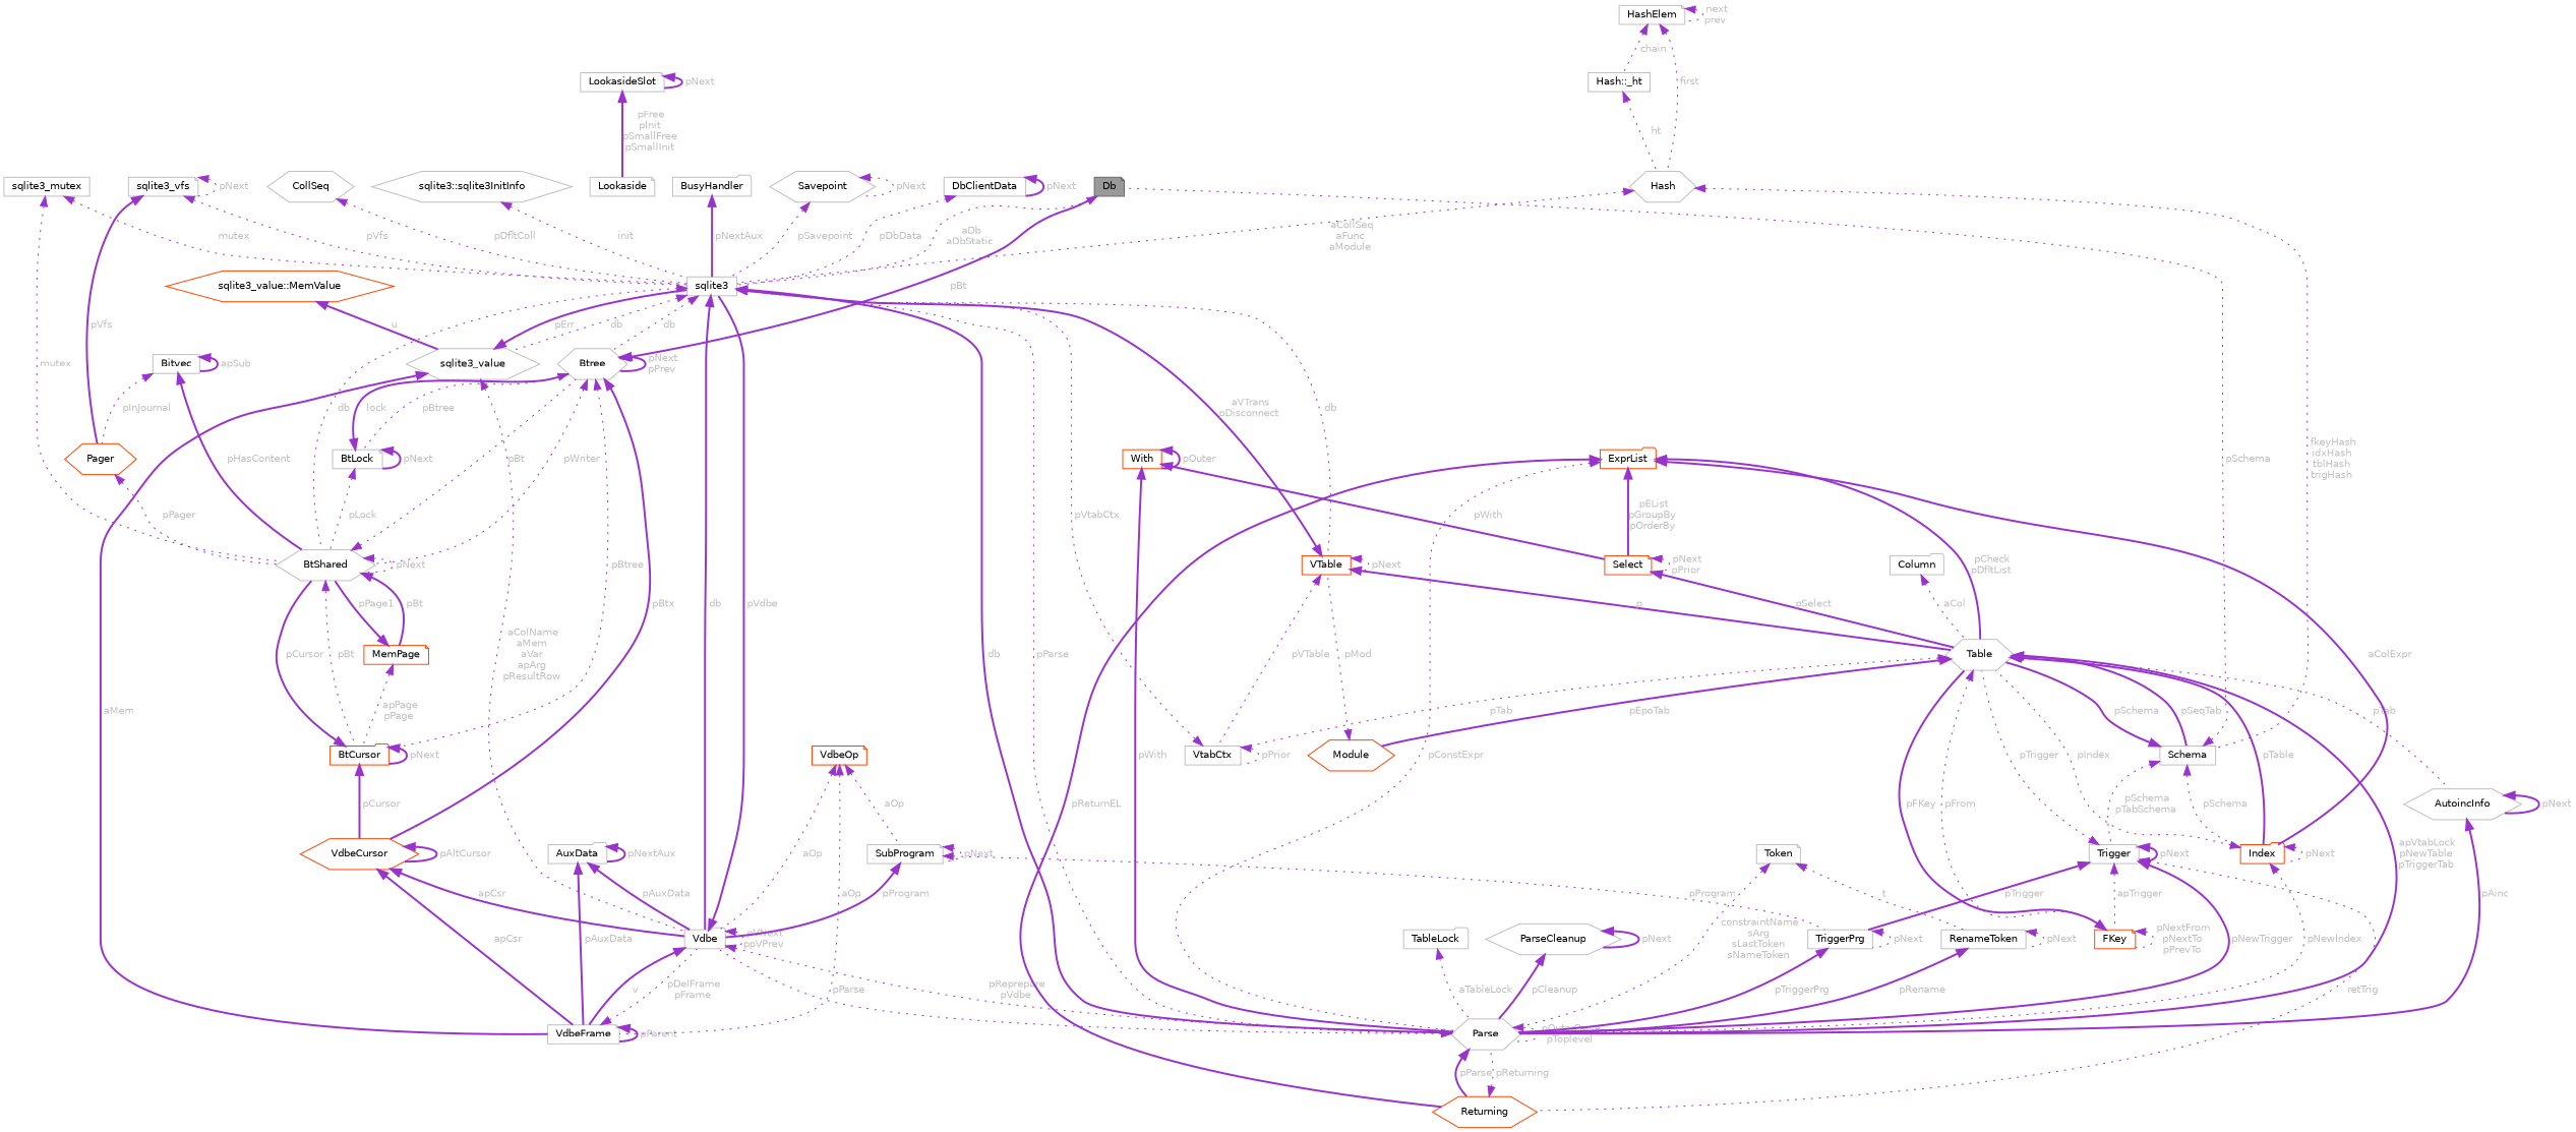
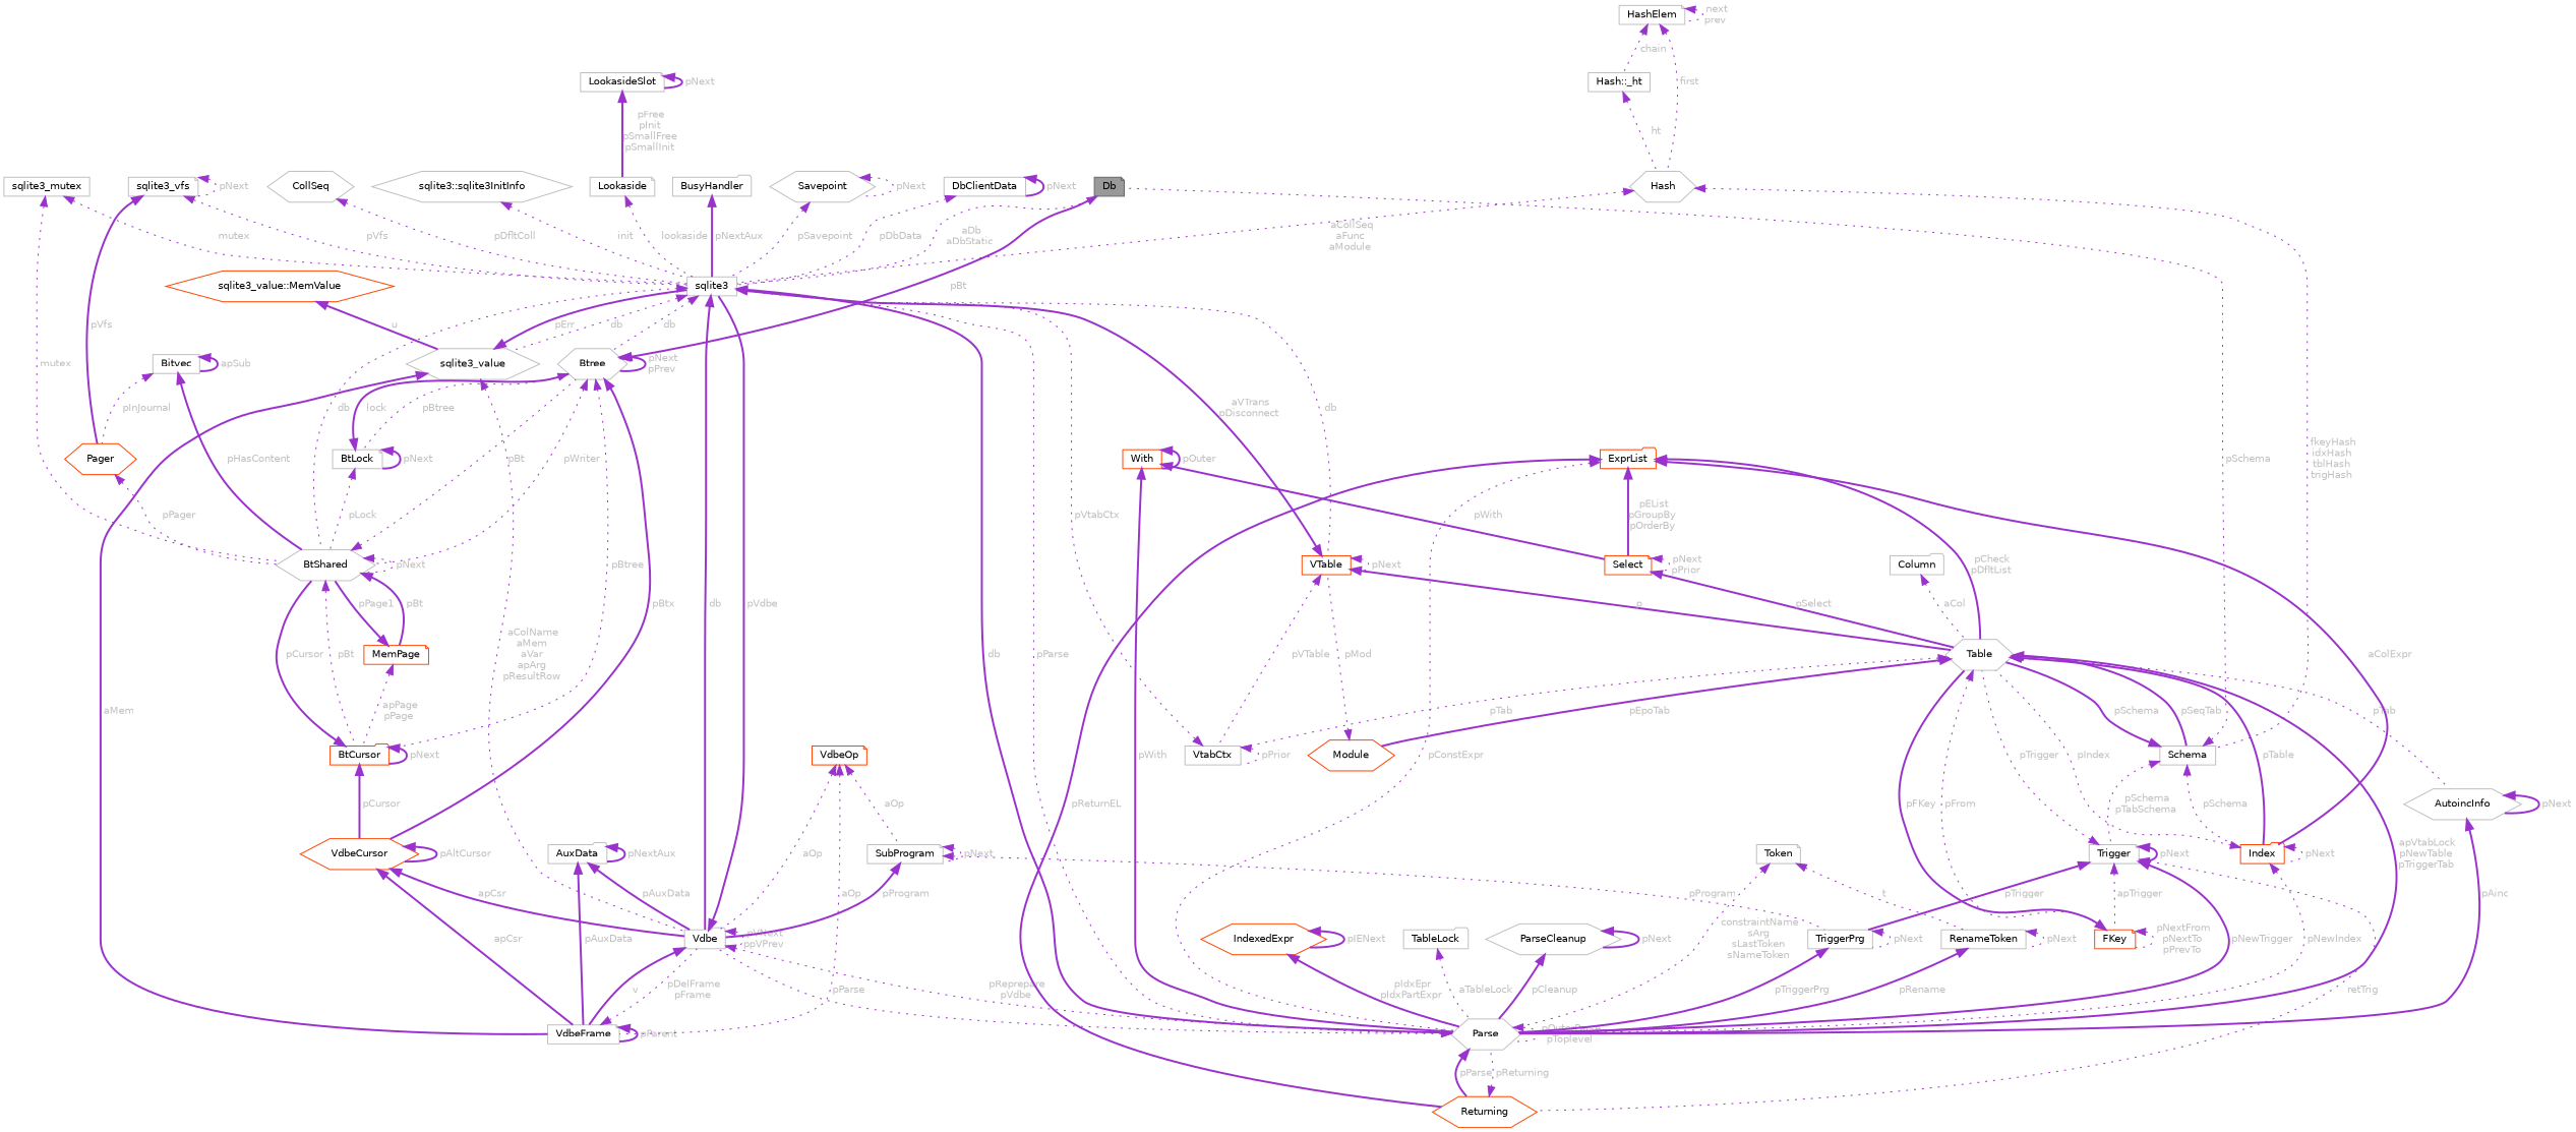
  digraph {
    node [color=grey75 fillcolor=white fontname=Helvetica fontsize=10 shape=hexagon style=filled]
    edge [color=darkorchid3 dir=back fontcolor=grey fontname=Helvetica fontsize=10 labelfontname=Helvetica labelfontsize=10 style=dotted]
    n1 [color=gray40 fillcolor=grey60 fontcolor=black height=0.2 label=Db shape=note width=0.4]
    n2 [height=0.2 label=sqlite3 shape=box width=0.4]
    n3 [height=0.2 label=Btree width=0.4]
    n4 [height=0.2 label=BtShared width=0.4]
    n5 [height=0.2 label=Vdbe shape=folder width=0.4]
    n6 [height=0.2 label=Parse width=0.4]
    n7 [color=orangered height=0.2 label=VTable shape=box width=0.4]
    n8 [height=0.2 label=sqlite3_value width=0.4]
    n9 [color=orangered height=0.2 label=VdbeCursor width=0.4]
    n10 [color=orangered height=0.2 label=BtCursor shape=folder width=0.4]
    n11 [height=0.2 label=BtLock shape=note width=0.4]
    n12 [height=0.2 label=VdbeFrame shape=note width=0.4]
    n13 [color=orangered height=0.2 label=MemPage shape=note width=0.4]
    n14 [color=orangered height=0.2 label=Returning width=0.4]
    n15 [height=0.2 label=Table width=0.4]
    n16 [height=0.2 label=VtabCtx shape=box width=0.4]
    n17 [height=0.2 label=sqlite3_vfs shape=note width=0.4]
    n18 [color=orangered height=0.2 label=Pager width=0.4]
    n19 [color=orangered height=0.2 label=ExprList shape=folder width=0.4]
    n20 [color=orangered height=0.2 label=Index shape=folder width=0.4]
    n21 [color=orangered height=0.2 label=Select shape=note width=0.4]
    n22 [height=0.2 label=AutoincInfo width=0.4]
    n23 [height=0.2 label=Schema shape=box width=0.4]
    n24 [color=orangered height=0.2 label=FKey shape=note width=0.4]
    n25 [color=orangered height=0.2 label=Module width=0.4]
+   n26 [color=orangered height=0.2 label=IndexedExpr width=0.4]
    n27 [height=0.2 label=TableLock shape=folder width=0.4]
    n28 [height=0.2 label=Trigger shape=note width=0.4]
    n29 [height=0.2 label=Column shape=folder width=0.4]
    n30 [height=0.2 label=TriggerPrg shape=box width=0.4]
    n31 [height=0.2 label=Hash width=0.4]
    n32 [height=0.2 label=HashElem shape=note width=0.4]
    n33 [height=0.2 label="Hash::_ht" shape=box width=0.4]
    n34 [color=orangered height=0.2 label=With shape=box width=0.4]
    n35 [height=0.2 label=SubProgram shape=note width=0.4]
    n36 [color=orangered height=0.2 label=VdbeOp shape=note width=0.4]
    n37 [height=0.2 label=ParseCleanup width=0.4]
    n38 [height=0.2 label=Token shape=note width=0.4]
    n39 [height=0.2 label=RenameToken shape=box width=0.4]
    n40 [color=orangered height=0.2 label="sqlite3_value::MemValue" width=0.4]
    n41 [height=0.2 label=Bitvec shape=box width=0.4]
    n42 [height=0.2 label=sqlite3_mutex shape=box width=0.4]
    n43 [height=0.2 label=AuxData shape=folder width=0.4]
    n44 [height=0.2 label=CollSeq width=0.4]
    n45 [height=0.2 label="sqlite3::sqlite3InitInfo" width=0.4]
    n46 [height=0.2 label=Lookaside shape=note width=0.4]
    n47 [height=0.2 label=LookasideSlot shape=note width=0.4]
    n48 [height=0.2 label=BusyHandler shape=folder width=0.4]
    n49 [height=0.2 label=Savepoint width=0.4]
    n50 [height=0.2 label=DbClientData shape=box width=0.4]
    n1 -> n2 [label=" aDb\naDbStatic"]
    n2 -> n3 [label=" db"]
    n2 -> n4 [label=" db"]
    n2 -> n5 [label=" db" style=bold]
    n2 -> n6 [label=" db" style=bold]
    n2 -> n7 [label=" db"]
    n2 -> n8 [label=" db"]
    n3 -> n1 [label=" pBt" style=bold]
    n3 -> n3 [label=" pNext\npPrev" style=bold]
    n3 -> n4 [label=" pWriter"]
    n3 -> n9 [label=" pBtx" style=bold]
    n3 -> n10 [label=" pBtree"]
    n3 -> n11 [label=" pBtree"]
    n4 -> n3 [label=" pBt"]
    n4 -> n4 [label=" pNext"]
    n4 -> n10 [label=" pBt"]
    n4 -> n13 [label=" pBt" style=bold]
    n5 -> n2 [label=" pVdbe" style=bold]
    n5 -> n5 [label=" pVNext\nppVPrev"]
    n5 -> n6 [label=" pReprepare\npVdbe"]
    n5 -> n12 [label=" v" style=bold]
    n6 -> n2 [label=" pParse"]
    n6 -> n5 [label=" pParse"]
    n6 -> n6 [label=" pOuterParse\npToplevel"]
    n6 -> n14 [label=" pParse" style=bold]
    n7 -> n2 [label=" aVTrans\npDisconnect" style=bold]
    n7 -> n7 [label=" pNext"]
    n7 -> n15 [label=" p" style=bold]
    n7 -> n16 [label=" pVTable"]
    n8 -> n2 [label=" pErr" style=bold]
    n8 -> n5 [label=" aColName\naMem\naVar\napArg\npResultRow"]
    n8 -> n12 [label=" aMem" style=bold]
    n9 -> n5 [label=" apCsr" style=bold]
    n9 -> n9 [label=" pAltCursor" style=bold]
    n9 -> n12 [label=" apCsr" style=bold]
    n10 -> n4 [label=" pCursor" style=bold]
    n10 -> n9 [label=" pCursor" style=bold]
    n10 -> n10 [label=" pNext" style=bold]
    n11 -> n3 [label=" lock" style=bold]
    n11 -> n4 [label=" pLock"]
    n11 -> n11 [label=" pNext" style=bold]
    n12 -> n5 [label=" pDelFrame\npFrame"]
    n12 -> n12 [label=" pParent" style=bold]
    n13 -> n4 [label=" pPage1" style=bold]
    n13 -> n10 [label=" apPage\npPage"]
    n14 -> n6 [label=" pReturning"]
    n15 -> n6 [label=" apVtabLock\npNewTable\npTriggerTab" style=bold]
    n15 -> n16 [label=" pTab"]
    n15 -> n20 [label=" pTable" style=bold]
    n15 -> n22 [label=" pTab"]
    n15 -> n23 [label=" pSeqTab" style=bold]
    n15 -> n24 [label=" pFrom"]
    n15 -> n25 [label=" pEpoTab" style=bold]
    n16 -> n2 [label=" pVtabCtx"]
    n16 -> n16 [label=" pPrior"]
    n17 -> n2 [label=" pVfs"]
    n17 -> n17 [label=" pNext"]
    n17 -> n18 [label=" pVfs" style=bold]
    n18 -> n4 [label=" pPager"]
    n19 -> n6 [label=" pConstExpr"]
    n19 -> n14 [label=" pReturnEL" style=bold]
    n19 -> n15 [label=" pCheck\npDfltList" style=bold]
    n19 -> n20 [label=" aColExpr" style=bold]
    n19 -> n21 [label=" pEList\npGroupBy\npOrderBy" style=bold]
    n20 -> n6 [label=" pNewIndex"]
    n20 -> n15 [label=" pIndex"]
    n20 -> n20 [label=" pNext"]
    n21 -> n15 [label=" pSelect" style=bold]
    n21 -> n21 [label=" pNext\npPrior"]
    n22 -> n6 [label=" pAinc" style=bold]
    n22 -> n22 [label=" pNext" style=bold]
    n23 -> n1 [label=" pSchema"]
    n23 -> n15 [label=" pSchema" style=bold]
    n23 -> n20 [label=" pSchema"]
    n23 -> n28 [label=" pSchema\npTabSchema"]
    n24 -> n15 [label=" pFKey" style=bold]
    n24 -> n24 [label=" pNextFrom\npNextTo\npPrevTo"]
    n25 -> n7 [label=" pMod"]
+   n26 -> n6 [label=" pIdxEpr\npIdxPartExpr" style=bold]
+   n26 -> n26 [label=" pIENext" style=bold]
    n27 -> n6 [label=" aTableLock"]
    n28 -> n6 [label=" pNewTrigger" style=bold]
    n28 -> n14 [label=" retTrig"]
    n28 -> n15 [label=" pTrigger"]
    n28 -> n24 [label=" apTrigger"]
    n28 -> n28 [label=" pNext" style=bold]
    n28 -> n30 [label=" pTrigger" style=bold]
    n29 -> n15 [label=" aCol"]
    n30 -> n6 [label=" pTriggerPrg" style=bold]
    n30 -> n30 [label=" pNext"]
    n31 -> n2 [label=" aCollSeq\naFunc\naModule"]
    n31 -> n23 [label=" fkeyHash\nidxHash\ntblHash\ntrigHash"]
    n32 -> n31 [label=" first"]
    n32 -> n32 [label=" next\nprev"]
    n32 -> n33 [label=" chain"]
    n33 -> n31 [label=" ht"]
    n34 -> n6 [label=" pWith" style=bold]
    n34 -> n21 [label=" pWith" style=bold]
    n34 -> n34 [label=" pOuter" style=bold]
    n35 -> n5 [label=" pProgram" style=bold]
    n35 -> n30 [label=" pProgram"]
    n35 -> n35 [label=" pNext"]
    n36 -> n5 [label=" aOp"]
    n36 -> n12 [label=" aOp"]
    n36 -> n35 [label=" aOp"]
    n37 -> n6 [label=" pCleanup" style=bold]
    n37 -> n37 [label=" pNext" style=bold]
    n38 -> n6 [label=" constraintName\nsArg\nsLastToken\nsNameToken"]
    n38 -> n39 [label=" t"]
    n39 -> n6 [label=" pRename" style=bold]
    n39 -> n39 [label=" pNext"]
    n40 -> n8 [label=" u" style=bold]
    n41 -> n4 [label=" pHasContent" style=bold]
    n41 -> n18 [label=" pInJournal"]
    n41 -> n41 [label=" apSub" style=bold]
    n42 -> n2 [label=" mutex"]
    n42 -> n4 [label=" mutex"]
    n43 -> n5 [label=" pAuxData" style=bold]
    n43 -> n12 [label=" pAuxData" style=bold]
    n43 -> n43 [label=" pNextAux" style=bold]
    n44 -> n2 [label=" pDfltColl"]
    n45 -> n2 [label=" init"]
+   n46 -> n2 [label=" lookaside"]
    n47 -> n46 [label=" pFree\npInit\npSmallFree\npSmallInit" style=bold]
    n47 -> n47 [label=" pNext" style=bold]
    n48 -> n2 [label=" pNextAux" style=bold]
    n49 -> n2 [label=" pSavepoint"]
    n49 -> n49 [label=" pNext"]
    n50 -> n2 [label=" pDbData"]
    n50 -> n50 [label=" pNext" style=bold]
  }
